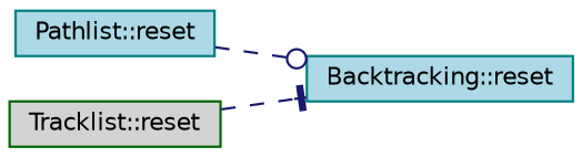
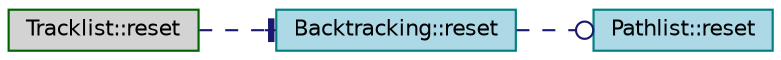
  digraph {
    rankdir=LR
    node [color=teal fillcolor=lightblue fontname=Helvetica fontsize=10 shape=record style=filled]
    edge [color=midnightblue fontname=Helvetica fontsize=10 labelfontname=Helvetica labelfontsize=10 style=dashed]
    n1 [fontcolor=black height=0.2 label="Backtracking::reset" width=0.4]
    n2 [height=0.2 label="Pathlist::reset" width=0.4]
    n3 [color=darkgreen fillcolor=lightgrey height=0.2 label="Tracklist::reset" width=0.4]
-   n2 -> n1 [arrowhead=odot]
+   n1 -> n2 [arrowhead=odot]
    n3 -> n1 [arrowhead=tee]
  }
